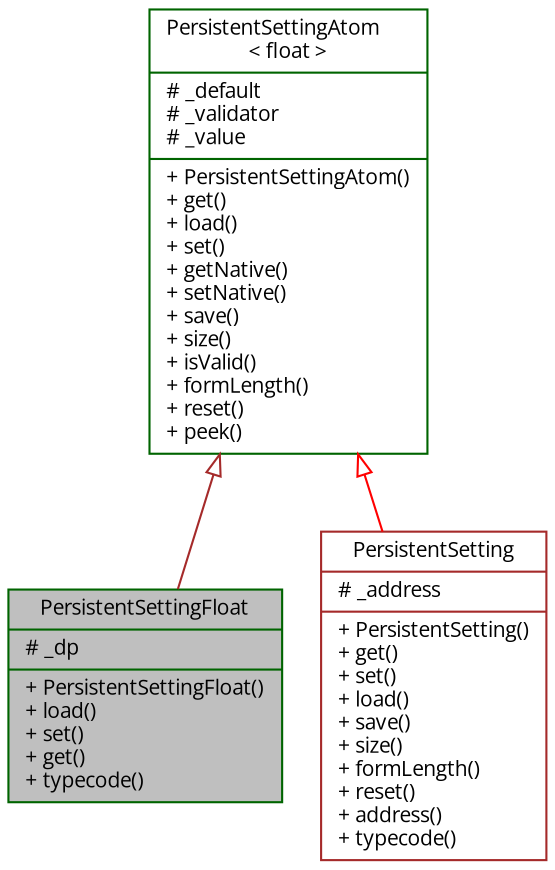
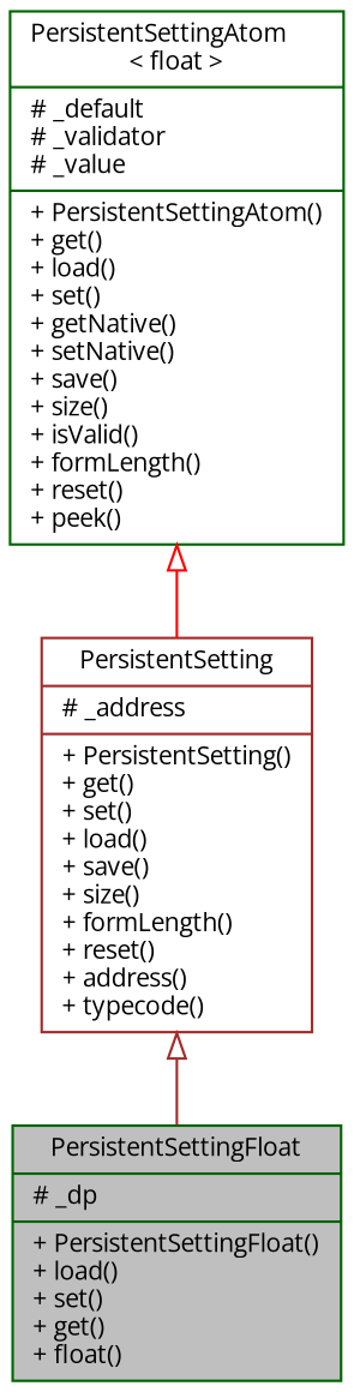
  digraph {
    fontname="Open Sans"
    node [color=darkgreen fillcolor=white fontname="Open Sans" fontsize=10 shape=record style=filled]
    edge [arrowtail=onormal dir=back fontname="Open Sans" fontsize=10 labelfontname=Helvetica labelfontsize=10 style=solid]
-   n1 [fillcolor=grey75 fontcolor=black height=0.2 label="{PersistentSettingFloat\n|# _dp\l|+ PersistentSettingFloat()\l+ load()\l+ set()\l+ get()\l+ typecode()\l}" width=0.4]
+   n1 [fillcolor=grey75 fontcolor=black height=0.2 label="{PersistentSettingFloat\n|# _dp\l|+ PersistentSettingFloat()\l+ load()\l+ set()\l+ get()\l+ float()\l}" width=0.4]
    n2 [height=0.2 label="{PersistentSettingAtom\l\< float \>\n|# _default\l# _validator\l# _value\l|+ PersistentSettingAtom()\l+ get()\l+ load()\l+ set()\l+ getNative()\l+ setNative()\l+ save()\l+ size()\l+ isValid()\l+ formLength()\l+ reset()\l+ peek()\l}" width=0.4]
    n3 [color=brown height=0.2 label="{PersistentSetting\n|# _address\l|+ PersistentSetting()\l+ get()\l+ set()\l+ load()\l+ save()\l+ size()\l+ formLength()\l+ reset()\l+ address()\l+ typecode()\l}" width=0.4]
-   n2 -> n1 [color=brown]
+   n3 -> n1 [color=brown]
    n2 -> n3 [color=red]
  }
